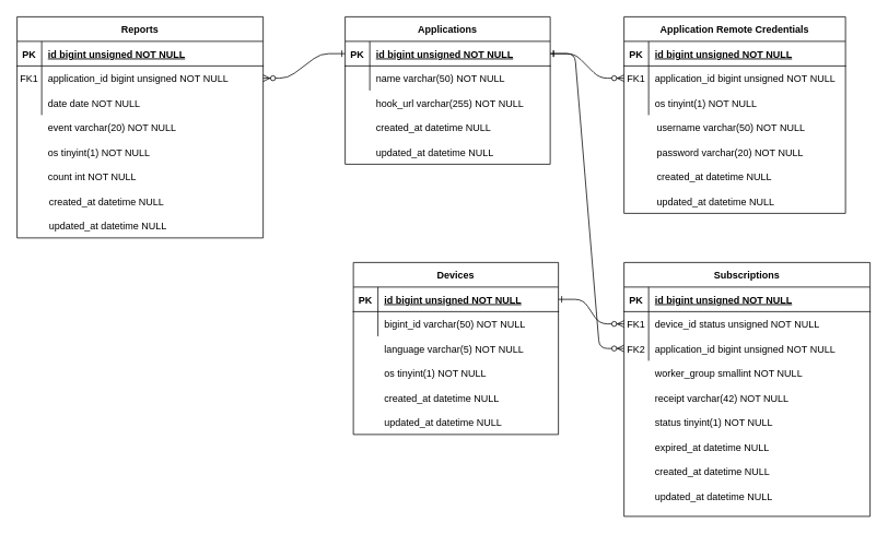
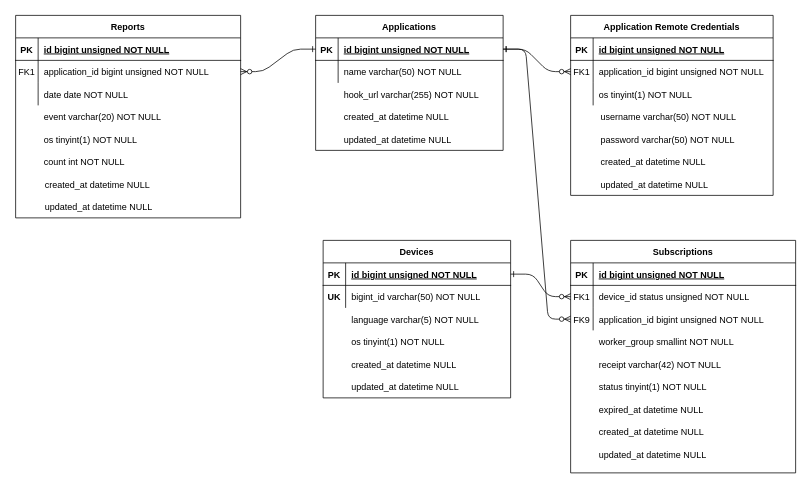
  <mxCell id="0" />
  <mxCell id="1" parent="0" />
  <mxCell id="2" value="" style="group" parent="1" vertex="1" connectable="0"><mxGeometry x="430" y="320" width="250" height="210" as="geometry" /></mxCell>
  <mxCell id="3" value="Devices" style="shape=table;startSize=30;container=1;collapsible=1;childLayout=tableLayout;fixedRows=1;rowLines=0;fontStyle=1;align=center;resizeLast=1;" parent="2" vertex="1"><mxGeometry width="250" height="210" as="geometry" /></mxCell>
  <mxCell id="4" value="" style="shape=partialRectangle;collapsible=0;dropTarget=0;pointerEvents=0;fillColor=none;points=[[0,0.5],[1,0.5]];portConstraint=eastwest;top=0;left=0;right=0;bottom=1;" parent="3" vertex="1"><mxGeometry y="30" width="250" height="30" as="geometry" /></mxCell>
  <mxCell id="5" value="PK" style="shape=partialRectangle;overflow=hidden;connectable=0;fillColor=none;top=0;left=0;bottom=0;right=0;fontStyle=1;" parent="4" vertex="1"><mxGeometry width="30" height="30" as="geometry"><mxRectangle width="30" height="30" as="alternateBounds" /></mxGeometry></mxCell>
  <mxCell id="6" value="id bigint unsigned NOT NULL " style="shape=partialRectangle;overflow=hidden;connectable=0;fillColor=none;top=0;left=0;bottom=0;right=0;align=left;spacingLeft=6;fontStyle=5;" parent="4" vertex="1"><mxGeometry x="30" width="220" height="30" as="geometry"><mxRectangle width="220" height="30" as="alternateBounds" /></mxGeometry></mxCell>
  <mxCell id="7" value="" style="shape=partialRectangle;collapsible=0;dropTarget=0;pointerEvents=0;fillColor=none;points=[[0,0.5],[1,0.5]];portConstraint=eastwest;top=0;left=0;right=0;bottom=0;" parent="3" vertex="1"><mxGeometry y="60" width="250" height="30" as="geometry" /></mxCell>
  <mxCell id="8" value="" style="shape=partialRectangle;overflow=hidden;connectable=0;fillColor=none;top=0;left=0;bottom=0;right=0;" parent="7" vertex="1"><mxGeometry width="30" height="30" as="geometry"><mxRectangle width="30" height="30" as="alternateBounds" /></mxGeometry></mxCell>
  <mxCell id="9" value="bigint_id varchar(50) NOT NULL" style="shape=partialRectangle;overflow=hidden;connectable=0;fillColor=none;top=0;left=0;bottom=0;right=0;align=left;spacingLeft=6;" parent="7" vertex="1"><mxGeometry x="30" width="220" height="30" as="geometry"><mxRectangle width="220" height="30" as="alternateBounds" /></mxGeometry></mxCell>
  <mxCell id="10" value="language varchar(5) NOT NULL" style="shape=partialRectangle;overflow=hidden;connectable=0;fillColor=none;top=0;left=0;bottom=0;right=0;align=left;spacingLeft=6;" parent="2" vertex="1"><mxGeometry x="30" y="90" width="220" height="30" as="geometry"><mxRectangle width="220" height="30" as="alternateBounds" /></mxGeometry></mxCell>
  <mxCell id="11" value="os tinyint(1) NOT NULL" style="shape=partialRectangle;overflow=hidden;connectable=0;fillColor=none;top=0;left=0;bottom=0;right=0;align=left;spacingLeft=6;" parent="2" vertex="1"><mxGeometry x="30" y="120" width="220" height="30" as="geometry"><mxRectangle width="220" height="30" as="alternateBounds" /></mxGeometry></mxCell>
  <mxCell id="12" value="created_at datetime NULL" style="shape=partialRectangle;overflow=hidden;connectable=0;fillColor=none;top=0;left=0;bottom=0;right=0;align=left;spacingLeft=6;" parent="2" vertex="1"><mxGeometry x="30" y="150" width="220" height="30" as="geometry"><mxRectangle width="220" height="30" as="alternateBounds" /></mxGeometry></mxCell>
  <mxCell id="13" value="updated_at datetime NULL" style="shape=partialRectangle;overflow=hidden;connectable=0;fillColor=none;top=0;left=0;bottom=0;right=0;align=left;spacingLeft=6;" parent="2" vertex="1"><mxGeometry x="30" y="180" width="220" height="30" as="geometry"><mxRectangle width="220" height="30" as="alternateBounds" /></mxGeometry></mxCell>
+ <mxCell id="14" value="UK" style="shape=partialRectangle;overflow=hidden;connectable=0;fillColor=none;top=0;left=0;bottom=0;right=0;fontStyle=1;" vertex="1" parent="2"><mxGeometry y="60" width="30" height="30" as="geometry"><mxRectangle width="30" height="30" as="alternateBounds" /></mxGeometry></mxCell>
  <mxCell id="15" value="" style="group" parent="1" vertex="1" connectable="0"><mxGeometry x="420" y="20" width="250" height="180" as="geometry" /></mxCell>
  <mxCell id="16" value="Applications" style="shape=table;startSize=30;container=1;collapsible=1;childLayout=tableLayout;fixedRows=1;rowLines=0;fontStyle=1;align=center;resizeLast=1;" parent="15" vertex="1"><mxGeometry width="250" height="180" as="geometry" /></mxCell>
  <mxCell id="17" value="" style="shape=partialRectangle;collapsible=0;dropTarget=0;pointerEvents=0;fillColor=none;points=[[0,0.5],[1,0.5]];portConstraint=eastwest;top=0;left=0;right=0;bottom=1;" parent="16" vertex="1"><mxGeometry y="30" width="250" height="30" as="geometry" /></mxCell>
  <mxCell id="18" value="PK" style="shape=partialRectangle;overflow=hidden;connectable=0;fillColor=none;top=0;left=0;bottom=0;right=0;fontStyle=1;" parent="17" vertex="1"><mxGeometry width="30" height="30" as="geometry"><mxRectangle width="30" height="30" as="alternateBounds" /></mxGeometry></mxCell>
  <mxCell id="19" value="id bigint unsigned NOT NULL " style="shape=partialRectangle;overflow=hidden;connectable=0;fillColor=none;top=0;left=0;bottom=0;right=0;align=left;spacingLeft=6;fontStyle=5;" parent="17" vertex="1"><mxGeometry x="30" width="220" height="30" as="geometry"><mxRectangle width="220" height="30" as="alternateBounds" /></mxGeometry></mxCell>
  <mxCell id="20" value="" style="shape=partialRectangle;collapsible=0;dropTarget=0;pointerEvents=0;fillColor=none;points=[[0,0.5],[1,0.5]];portConstraint=eastwest;top=0;left=0;right=0;bottom=0;" parent="16" vertex="1"><mxGeometry y="60" width="250" height="30" as="geometry" /></mxCell>
  <mxCell id="21" value="" style="shape=partialRectangle;overflow=hidden;connectable=0;fillColor=none;top=0;left=0;bottom=0;right=0;" parent="20" vertex="1"><mxGeometry width="30" height="30" as="geometry"><mxRectangle width="30" height="30" as="alternateBounds" /></mxGeometry></mxCell>
  <mxCell id="22" value="name varchar(50) NOT NULL" style="shape=partialRectangle;overflow=hidden;connectable=0;fillColor=none;top=0;left=0;bottom=0;right=0;align=left;spacingLeft=6;" parent="20" vertex="1"><mxGeometry x="30" width="220" height="30" as="geometry"><mxRectangle width="220" height="30" as="alternateBounds" /></mxGeometry></mxCell>
  <mxCell id="23" value="created_at datetime NULL" style="shape=partialRectangle;overflow=hidden;connectable=0;fillColor=none;top=0;left=0;bottom=0;right=0;align=left;spacingLeft=6;" parent="15" vertex="1"><mxGeometry x="30" y="120" width="220" height="30" as="geometry"><mxRectangle width="220" height="30" as="alternateBounds" /></mxGeometry></mxCell>
  <mxCell id="24" value="updated_at datetime NULL" style="shape=partialRectangle;overflow=hidden;connectable=0;fillColor=none;top=0;left=0;bottom=0;right=0;align=left;spacingLeft=6;" parent="15" vertex="1"><mxGeometry x="30" y="150" width="220" height="30" as="geometry"><mxRectangle width="220" height="30" as="alternateBounds" /></mxGeometry></mxCell>
  <mxCell id="25" value="hook_url varchar(255) NOT NULL" style="shape=partialRectangle;overflow=hidden;connectable=0;fillColor=none;top=0;left=0;bottom=0;right=0;align=left;spacingLeft=6;" vertex="1" parent="15"><mxGeometry x="30" y="90" width="220" height="30" as="geometry"><mxRectangle width="220" height="30" as="alternateBounds" /></mxGeometry></mxCell>
  <mxCell id="26" value="" style="group" parent="1" vertex="1" connectable="0"><mxGeometry x="760" y="20" width="270" height="240" as="geometry" /></mxCell>
  <mxCell id="27" value="Application Remote Credentials" style="shape=table;startSize=30;container=1;collapsible=1;childLayout=tableLayout;fixedRows=1;rowLines=0;fontStyle=1;align=center;resizeLast=1;" parent="26" vertex="1"><mxGeometry width="270" height="240" as="geometry" /></mxCell>
  <mxCell id="28" value="" style="shape=partialRectangle;collapsible=0;dropTarget=0;pointerEvents=0;fillColor=none;points=[[0,0.5],[1,0.5]];portConstraint=eastwest;top=0;left=0;right=0;bottom=1;" parent="27" vertex="1"><mxGeometry y="30" width="270" height="30" as="geometry" /></mxCell>
  <mxCell id="29" value="PK" style="shape=partialRectangle;overflow=hidden;connectable=0;fillColor=none;top=0;left=0;bottom=0;right=0;fontStyle=1;" parent="28" vertex="1"><mxGeometry width="30" height="30" as="geometry"><mxRectangle width="30" height="30" as="alternateBounds" /></mxGeometry></mxCell>
  <mxCell id="30" value="id bigint unsigned NOT NULL " style="shape=partialRectangle;overflow=hidden;connectable=0;fillColor=none;top=0;left=0;bottom=0;right=0;align=left;spacingLeft=6;fontStyle=5;" parent="28" vertex="1"><mxGeometry x="30" width="240" height="30" as="geometry"><mxRectangle width="240" height="30" as="alternateBounds" /></mxGeometry></mxCell>
  <mxCell id="31" value="" style="shape=partialRectangle;collapsible=0;dropTarget=0;pointerEvents=0;fillColor=none;points=[[0,0.5],[1,0.5]];portConstraint=eastwest;top=0;left=0;right=0;bottom=0;" parent="27" vertex="1"><mxGeometry y="60" width="270" height="30" as="geometry" /></mxCell>
  <mxCell id="32" value="FK1" style="shape=partialRectangle;overflow=hidden;connectable=0;fillColor=none;top=0;left=0;bottom=0;right=0;" parent="31" vertex="1"><mxGeometry width="30" height="30" as="geometry"><mxRectangle width="30" height="30" as="alternateBounds" /></mxGeometry></mxCell>
  <mxCell id="33" value="application_id bigint unsigned NOT NULL" style="shape=partialRectangle;overflow=hidden;connectable=0;fillColor=none;top=0;left=0;bottom=0;right=0;align=left;spacingLeft=6;" parent="31" vertex="1"><mxGeometry x="30" width="240" height="30" as="geometry"><mxRectangle width="240" height="30" as="alternateBounds" /></mxGeometry></mxCell>
  <mxCell id="34" value="" style="shape=partialRectangle;collapsible=0;dropTarget=0;pointerEvents=0;fillColor=none;points=[[0,0.5],[1,0.5]];portConstraint=eastwest;top=0;left=0;right=0;bottom=0;" parent="27" vertex="1"><mxGeometry y="90" width="270" height="30" as="geometry" /></mxCell>
  <mxCell id="35" value="" style="shape=partialRectangle;overflow=hidden;connectable=0;fillColor=none;top=0;left=0;bottom=0;right=0;" parent="34" vertex="1"><mxGeometry width="30" height="30" as="geometry"><mxRectangle width="30" height="30" as="alternateBounds" /></mxGeometry></mxCell>
  <mxCell id="36" value="os tinyint(1) NOT NULL" style="shape=partialRectangle;overflow=hidden;connectable=0;fillColor=none;top=0;left=0;bottom=0;right=0;align=left;spacingLeft=6;" parent="34" vertex="1"><mxGeometry x="30" width="240" height="30" as="geometry"><mxRectangle width="240" height="30" as="alternateBounds" /></mxGeometry></mxCell>
  <mxCell id="37" value="username varchar(50) NOT NULL" style="shape=partialRectangle;overflow=hidden;connectable=0;fillColor=none;top=0;left=0;bottom=0;right=0;align=left;spacingLeft=6;" parent="26" vertex="1"><mxGeometry x="32.4" y="120" width="237.6" height="30" as="geometry"><mxRectangle width="220" height="30" as="alternateBounds" /></mxGeometry></mxCell>
- <mxCell id="38" value="password varchar(20) NOT NULL" style="shape=partialRectangle;overflow=hidden;connectable=0;fillColor=none;top=0;left=0;bottom=0;right=0;align=left;spacingLeft=6;" parent="26" vertex="1"><mxGeometry x="32.4" y="150" width="237.6" height="30" as="geometry"><mxRectangle width="220" height="30" as="alternateBounds" /></mxGeometry></mxCell>
+ <mxCell id="38" value="password varchar(50) NOT NULL" style="shape=partialRectangle;overflow=hidden;connectable=0;fillColor=none;top=0;left=0;bottom=0;right=0;align=left;spacingLeft=6;" parent="26" vertex="1"><mxGeometry x="32.4" y="150" width="237.6" height="30" as="geometry"><mxRectangle width="220" height="30" as="alternateBounds" /></mxGeometry></mxCell>
  <mxCell id="39" value="created_at datetime NULL" style="shape=partialRectangle;overflow=hidden;connectable=0;fillColor=none;top=0;left=0;bottom=0;right=0;align=left;spacingLeft=6;" parent="26" vertex="1"><mxGeometry x="32.4" y="180" width="237.6" height="30" as="geometry"><mxRectangle width="220" height="30" as="alternateBounds" /></mxGeometry></mxCell>
  <mxCell id="40" value="updated_at datetime NULL" style="shape=partialRectangle;overflow=hidden;connectable=0;fillColor=none;top=0;left=0;bottom=0;right=0;align=left;spacingLeft=6;" parent="26" vertex="1"><mxGeometry x="32.4" y="210" width="237.6" height="30" as="geometry"><mxRectangle width="220" height="30" as="alternateBounds" /></mxGeometry></mxCell>
  <mxCell id="41" value="" style="edgeStyle=entityRelationEdgeStyle;endArrow=ERzeroToMany;startArrow=ERone;endFill=1;startFill=0;entryX=0;entryY=0.5;entryDx=0;entryDy=0;exitX=1;exitY=0.5;exitDx=0;exitDy=0;" parent="1" source="17" target="31" edge="1"><mxGeometry width="100" height="100" relative="1" as="geometry"><mxPoint x="330" y="40" as="sourcePoint" /><mxPoint x="430" y="270" as="targetPoint" /></mxGeometry></mxCell>
  <mxCell id="42" value="" style="edgeStyle=entityRelationEdgeStyle;endArrow=ERzeroToMany;startArrow=ERone;endFill=1;startFill=0;entryX=0;entryY=0.5;entryDx=0;entryDy=0;exitX=1;exitY=0.5;exitDx=0;exitDy=0;" edge="1" parent="1" source="4" target="49"><mxGeometry width="100" height="100" relative="1" as="geometry"><mxPoint x="680" y="75" as="sourcePoint" /><mxPoint x="770" y="15" as="targetPoint" /></mxGeometry></mxCell>
  <mxCell id="43" value="" style="edgeStyle=entityRelationEdgeStyle;endArrow=ERzeroToMany;startArrow=ERone;endFill=1;startFill=0;entryX=0;entryY=0.5;entryDx=0;entryDy=0;exitX=1;exitY=0.5;exitDx=0;exitDy=0;" edge="1" parent="1" source="17" target="52"><mxGeometry width="100" height="100" relative="1" as="geometry"><mxPoint x="680" y="305" as="sourcePoint" /><mxPoint x="770" y="325" as="targetPoint" /></mxGeometry></mxCell>
  <mxCell id="44" value="" style="group" vertex="1" connectable="0" parent="1"><mxGeometry x="760" y="320" width="300" height="310" as="geometry" /></mxCell>
  <mxCell id="45" value="Subscriptions" style="shape=table;startSize=30;container=1;collapsible=1;childLayout=tableLayout;fixedRows=1;rowLines=0;fontStyle=1;align=center;resizeLast=1;" parent="44" vertex="1"><mxGeometry width="300" height="310" as="geometry" /></mxCell>
  <mxCell id="46" value="" style="shape=partialRectangle;collapsible=0;dropTarget=0;pointerEvents=0;fillColor=none;points=[[0,0.5],[1,0.5]];portConstraint=eastwest;top=0;left=0;right=0;bottom=1;" parent="45" vertex="1"><mxGeometry y="30" width="300" height="30" as="geometry" /></mxCell>
  <mxCell id="47" value="PK" style="shape=partialRectangle;overflow=hidden;connectable=0;fillColor=none;top=0;left=0;bottom=0;right=0;fontStyle=1;" parent="46" vertex="1"><mxGeometry width="30" height="30" as="geometry"><mxRectangle width="30" height="30" as="alternateBounds" /></mxGeometry></mxCell>
  <mxCell id="48" value="id bigint unsigned NOT NULL " style="shape=partialRectangle;overflow=hidden;connectable=0;fillColor=none;top=0;left=0;bottom=0;right=0;align=left;spacingLeft=6;fontStyle=5;" parent="46" vertex="1"><mxGeometry x="30" width="270" height="30" as="geometry"><mxRectangle width="270" height="30" as="alternateBounds" /></mxGeometry></mxCell>
  <mxCell id="49" value="" style="shape=partialRectangle;collapsible=0;dropTarget=0;pointerEvents=0;fillColor=none;points=[[0,0.5],[1,0.5]];portConstraint=eastwest;top=0;left=0;right=0;bottom=0;" parent="45" vertex="1"><mxGeometry y="60" width="300" height="30" as="geometry" /></mxCell>
  <mxCell id="50" value="FK1" style="shape=partialRectangle;overflow=hidden;connectable=0;fillColor=none;top=0;left=0;bottom=0;right=0;" parent="49" vertex="1"><mxGeometry width="30" height="30" as="geometry"><mxRectangle width="30" height="30" as="alternateBounds" /></mxGeometry></mxCell>
  <mxCell id="51" value="device_id status unsigned NOT NULL" style="shape=partialRectangle;overflow=hidden;connectable=0;fillColor=none;top=0;left=0;bottom=0;right=0;align=left;spacingLeft=6;" parent="49" vertex="1"><mxGeometry x="30" width="270" height="30" as="geometry"><mxRectangle width="270" height="30" as="alternateBounds" /></mxGeometry></mxCell>
  <mxCell id="52" value="" style="shape=partialRectangle;collapsible=0;dropTarget=0;pointerEvents=0;fillColor=none;points=[[0,0.5],[1,0.5]];portConstraint=eastwest;top=0;left=0;right=0;bottom=0;" parent="45" vertex="1"><mxGeometry y="90" width="300" height="30" as="geometry" /></mxCell>
  <mxCell id="53" value="" style="shape=partialRectangle;overflow=hidden;connectable=0;fillColor=none;top=0;left=0;bottom=0;right=0;" parent="52" vertex="1"><mxGeometry width="30" height="30" as="geometry"><mxRectangle width="30" height="30" as="alternateBounds" /></mxGeometry></mxCell>
  <mxCell id="54" value="application_id bigint unsigned NOT NULL" style="shape=partialRectangle;overflow=hidden;connectable=0;fillColor=none;top=0;left=0;bottom=0;right=0;align=left;spacingLeft=6;" parent="52" vertex="1"><mxGeometry x="30" width="270" height="30" as="geometry"><mxRectangle width="270" height="30" as="alternateBounds" /></mxGeometry></mxCell>
  <mxCell id="55" value="status tinyint(1) NOT NULL" style="shape=partialRectangle;overflow=hidden;connectable=0;fillColor=none;top=0;left=0;bottom=0;right=0;align=left;spacingLeft=6;" parent="44" vertex="1"><mxGeometry x="30" y="180" width="220" height="30" as="geometry"><mxRectangle width="220" height="30" as="alternateBounds" /></mxGeometry></mxCell>
  <mxCell id="56" value="expired_at datetime NULL" style="shape=partialRectangle;overflow=hidden;connectable=0;fillColor=none;top=0;left=0;bottom=0;right=0;align=left;spacingLeft=6;" parent="44" vertex="1"><mxGeometry x="30" y="210" width="220" height="30" as="geometry"><mxRectangle width="220" height="30" as="alternateBounds" /></mxGeometry></mxCell>
  <mxCell id="57" value="created_at datetime NULL" style="shape=partialRectangle;overflow=hidden;connectable=0;fillColor=none;top=0;left=0;bottom=0;right=0;align=left;spacingLeft=6;" parent="44" vertex="1"><mxGeometry x="30" y="240" width="220" height="30" as="geometry"><mxRectangle width="220" height="30" as="alternateBounds" /></mxGeometry></mxCell>
  <mxCell id="58" value="updated_at datetime NULL" style="shape=partialRectangle;overflow=hidden;connectable=0;fillColor=none;top=0;left=0;bottom=0;right=0;align=left;spacingLeft=6;" parent="44" vertex="1"><mxGeometry x="30" y="270" width="220" height="30" as="geometry"><mxRectangle width="220" height="30" as="alternateBounds" /></mxGeometry></mxCell>
  <mxCell id="59" value="worker_group smallint NOT NULL" style="shape=partialRectangle;overflow=hidden;connectable=0;fillColor=none;top=0;left=0;bottom=0;right=0;align=left;spacingLeft=6;" vertex="1" parent="44"><mxGeometry x="30" y="120" width="220" height="30" as="geometry"><mxRectangle width="220" height="30" as="alternateBounds" /></mxGeometry></mxCell>
  <mxCell id="60" value="receipt varchar(42) NOT NULL" style="shape=partialRectangle;overflow=hidden;connectable=0;fillColor=none;top=0;left=0;bottom=0;right=0;align=left;spacingLeft=6;" vertex="1" parent="44"><mxGeometry x="30" y="150" width="220" height="30" as="geometry"><mxRectangle width="220" height="30" as="alternateBounds" /></mxGeometry></mxCell>
- <mxCell id="61" value="FK2" style="shape=partialRectangle;overflow=hidden;connectable=0;fillColor=none;top=0;left=0;bottom=0;right=0;" vertex="1" parent="44"><mxGeometry y="90" width="30" height="30" as="geometry"><mxRectangle width="30" height="30" as="alternateBounds" /></mxGeometry></mxCell>
+ <mxCell id="61" value="FK9" style="shape=partialRectangle;overflow=hidden;connectable=0;fillColor=none;top=0;left=0;bottom=0;right=0;" vertex="1" parent="44"><mxGeometry y="90" width="30" height="30" as="geometry"><mxRectangle width="30" height="30" as="alternateBounds" /></mxGeometry></mxCell>
  <mxCell id="62" value="" style="edgeStyle=entityRelationEdgeStyle;endArrow=ERzeroToMany;startArrow=ERone;endFill=1;startFill=0;entryX=1;entryY=0.5;entryDx=0;entryDy=0;exitX=0;exitY=0.5;exitDx=0;exitDy=0;" edge="1" parent="1" source="17" target="68"><mxGeometry width="100" height="100" relative="1" as="geometry"><mxPoint x="680" y="75" as="sourcePoint" /><mxPoint x="770" y="355" as="targetPoint" /></mxGeometry></mxCell>
  <mxCell id="63" value="" style="group" vertex="1" connectable="0" parent="1"><mxGeometry x="20" y="20" width="300" height="270" as="geometry" /></mxCell>
  <mxCell id="64" value="Reports" style="shape=table;startSize=30;container=1;collapsible=1;childLayout=tableLayout;fixedRows=1;rowLines=0;fontStyle=1;align=center;resizeLast=1;" vertex="1" parent="63"><mxGeometry width="300" height="270" as="geometry" /></mxCell>
  <mxCell id="65" value="" style="shape=partialRectangle;collapsible=0;dropTarget=0;pointerEvents=0;fillColor=none;points=[[0,0.5],[1,0.5]];portConstraint=eastwest;top=0;left=0;right=0;bottom=1;" vertex="1" parent="64"><mxGeometry y="30" width="300" height="30" as="geometry" /></mxCell>
  <mxCell id="66" value="PK" style="shape=partialRectangle;overflow=hidden;connectable=0;fillColor=none;top=0;left=0;bottom=0;right=0;fontStyle=1;" vertex="1" parent="65"><mxGeometry width="30" height="30" as="geometry"><mxRectangle width="30" height="30" as="alternateBounds" /></mxGeometry></mxCell>
  <mxCell id="67" value="id bigint unsigned NOT NULL " style="shape=partialRectangle;overflow=hidden;connectable=0;fillColor=none;top=0;left=0;bottom=0;right=0;align=left;spacingLeft=6;fontStyle=5;" vertex="1" parent="65"><mxGeometry x="30" width="270" height="30" as="geometry"><mxRectangle width="270" height="30" as="alternateBounds" /></mxGeometry></mxCell>
  <mxCell id="68" value="" style="shape=partialRectangle;collapsible=0;dropTarget=0;pointerEvents=0;fillColor=none;points=[[0,0.5],[1,0.5]];portConstraint=eastwest;top=0;left=0;right=0;bottom=0;" vertex="1" parent="64"><mxGeometry y="60" width="300" height="30" as="geometry" /></mxCell>
  <mxCell id="69" value="FK1" style="shape=partialRectangle;overflow=hidden;connectable=0;fillColor=none;top=0;left=0;bottom=0;right=0;" vertex="1" parent="68"><mxGeometry width="30" height="30" as="geometry"><mxRectangle width="30" height="30" as="alternateBounds" /></mxGeometry></mxCell>
  <mxCell id="70" value="application_id bigint unsigned NOT NULL" style="shape=partialRectangle;overflow=hidden;connectable=0;fillColor=none;top=0;left=0;bottom=0;right=0;align=left;spacingLeft=6;" vertex="1" parent="68"><mxGeometry x="30" width="270" height="30" as="geometry"><mxRectangle width="270" height="30" as="alternateBounds" /></mxGeometry></mxCell>
  <mxCell id="71" value="" style="shape=partialRectangle;collapsible=0;dropTarget=0;pointerEvents=0;fillColor=none;points=[[0,0.5],[1,0.5]];portConstraint=eastwest;top=0;left=0;right=0;bottom=0;" vertex="1" parent="64"><mxGeometry y="90" width="300" height="30" as="geometry" /></mxCell>
  <mxCell id="72" value="" style="shape=partialRectangle;overflow=hidden;connectable=0;fillColor=none;top=0;left=0;bottom=0;right=0;" vertex="1" parent="71"><mxGeometry width="30" height="30" as="geometry"><mxRectangle width="30" height="30" as="alternateBounds" /></mxGeometry></mxCell>
  <mxCell id="73" value="date date NOT NULL" style="shape=partialRectangle;overflow=hidden;connectable=0;fillColor=none;top=0;left=0;bottom=0;right=0;align=left;spacingLeft=6;" vertex="1" parent="71"><mxGeometry x="30" width="270" height="30" as="geometry"><mxRectangle width="270" height="30" as="alternateBounds" /></mxGeometry></mxCell>
  <mxCell id="74" value="event varchar(20) NOT NULL" style="shape=partialRectangle;overflow=hidden;connectable=0;fillColor=none;top=0;left=0;bottom=0;right=0;align=left;spacingLeft=6;" vertex="1" parent="63"><mxGeometry x="30" y="120" width="270" height="30" as="geometry"><mxRectangle width="270" height="30" as="alternateBounds" /></mxGeometry></mxCell>
  <mxCell id="75" value="os tinyint(1) NOT NULL" style="shape=partialRectangle;overflow=hidden;connectable=0;fillColor=none;top=0;left=0;bottom=0;right=0;align=left;spacingLeft=6;" vertex="1" parent="63"><mxGeometry x="30" y="150" width="270" height="30" as="geometry"><mxRectangle width="270" height="30" as="alternateBounds" /></mxGeometry></mxCell>
  <mxCell id="76" value="count int NOT NULL" style="shape=partialRectangle;overflow=hidden;connectable=0;fillColor=none;top=0;left=0;bottom=0;right=0;align=left;spacingLeft=6;" vertex="1" parent="63"><mxGeometry x="30" y="180" width="270" height="30" as="geometry"><mxRectangle width="270" height="30" as="alternateBounds" /></mxGeometry></mxCell>
  <mxCell id="77" value="created_at datetime NULL" style="shape=partialRectangle;overflow=hidden;connectable=0;fillColor=none;top=0;left=0;bottom=0;right=0;align=left;spacingLeft=6;" vertex="1" parent="63"><mxGeometry x="31.2" y="210" width="237.6" height="30" as="geometry"><mxRectangle width="220" height="30" as="alternateBounds" /></mxGeometry></mxCell>
  <mxCell id="78" value="updated_at datetime NULL" style="shape=partialRectangle;overflow=hidden;connectable=0;fillColor=none;top=0;left=0;bottom=0;right=0;align=left;spacingLeft=6;" vertex="1" parent="63"><mxGeometry x="31.2" y="240" width="237.6" height="30" as="geometry"><mxRectangle width="220" height="30" as="alternateBounds" /></mxGeometry></mxCell>
